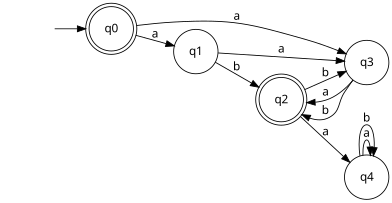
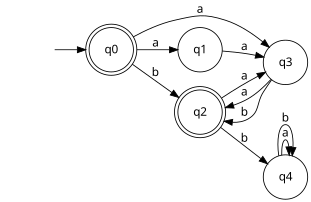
  digraph {
    fontname="Noto Sans"
    rankdir=LR
    node [fontname="Noto Sans" shape=circle]
    edge [fontname="Noto Sans"]
    n1 [label=<<TABLE BORDER="0" CELLBORDER="0" CELLSPACING="0"><TR><TD>q4</TD></TR></TABLE>>]
    n2 [label=<<TABLE BORDER="0" CELLBORDER="0" CELLSPACING="0"><TR><TD>q0</TD></TR></TABLE>> shape=doublecircle]
    n3 [label=<<TABLE BORDER="0" CELLBORDER="0" CELLSPACING="0"><TR><TD>q3</TD></TR></TABLE>>]
    n4 [label=<<TABLE BORDER="0" CELLBORDER="0" CELLSPACING="0"><TR><TD>q1</TD></TR></TABLE>>]
    n5 [label=<<TABLE BORDER="0" CELLBORDER="0" CELLSPACING="0"><TR><TD>q2</TD></TR></TABLE>> shape=doublecircle]
    n6 [label=<<TABLE BORDER="0" CELLBORDER="" CELLSPACING="0"><TR><TD>_nil</TD></TR></TABLE>> style=invis shape=""]
    n1 -> n1 [label=a]
    n1 -> n1 [label=b]
    n2 -> n3 [label=a]
    n2 -> n4 [label=a]
    n3 -> n5 [label=a]
    n3 -> n5 [label=b]
    n4 -> n3 [label=a]
-   n4 -> n5 [label=b]
-   n5 -> n1 [label=a]
-   n5 -> n3 [label=b]
+   n2 -> n5 [label=b]
+   n5 -> n1 [label=b]
+   n5 -> n3 [label=a]
    n6 -> n2
  }
